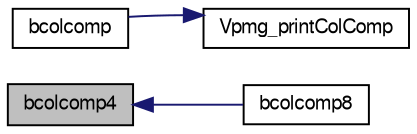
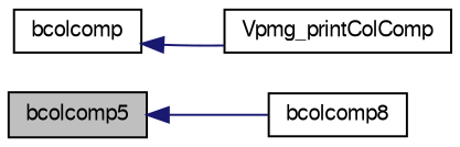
  digraph {
    rankdir=LR
    node [color=black fillcolor=white fontname=FreeSans fontsize=10 shape=record style=filled]
    edge [color=midnightblue dir=back fontname=FreeSans fontsize=10 labelfontname=FreeSans labelfontsize=10 style=solid]
-   n1 [fillcolor=grey75 fontcolor=black height=0.2 label=bcolcomp4 width=0.4]
+   n1 [fillcolor=grey75 fontcolor=black height=0.2 label=bcolcomp5 width=0.4]
    n2 [height=0.2 label=bcolcomp8 width=0.4]
    n3 [height=0.2 label=bcolcomp width=0.4]
    n4 [height=0.2 label=Vpmg_printColComp width=0.4]
    n1 -> n2
-   n4 -> n3
+   n3 -> n4
  }
